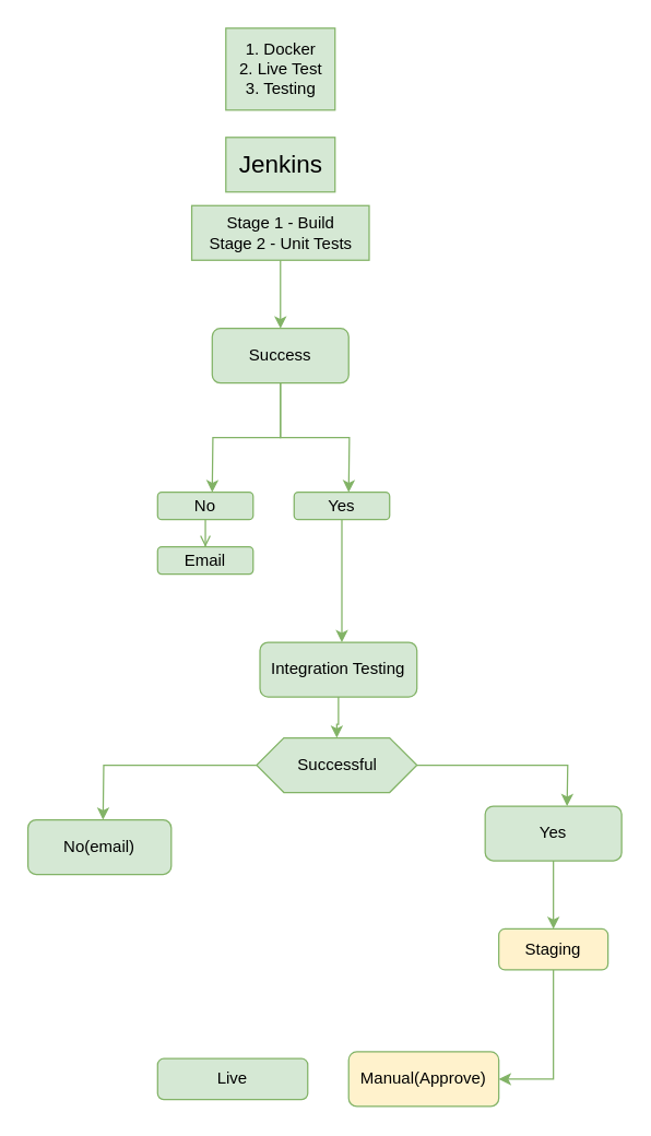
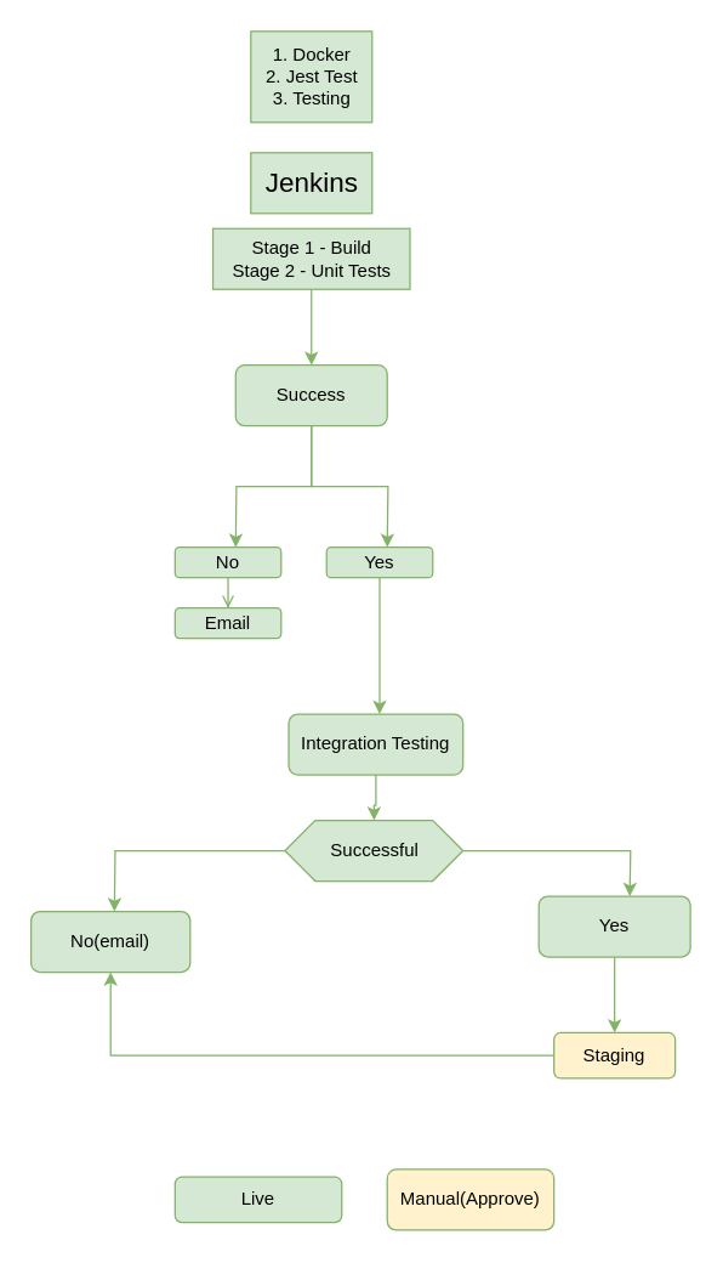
  <mxCell id="0" />
  <mxCell id="1" parent="0" />
- <mxCell id="2" value="1. Docker&lt;br style=&quot;border-color: var(--border-color);&quot;&gt;&lt;span style=&quot;&quot;&gt;2. Live Test&lt;/span&gt;&lt;br style=&quot;border-color: var(--border-color);&quot;&gt;&lt;span style=&quot;&quot;&gt;3. Testing&lt;/span&gt;" style="text;html=1;align=center;verticalAlign=middle;resizable=0;points=[];autosize=1;strokeColor=#82b366;fillColor=#d5e8d4;" parent="1" vertex="1"><mxGeometry x="165" y="20" width="80" height="60" as="geometry" /></mxCell>
+ <mxCell id="2" value="1. Docker&lt;br style=&quot;border-color: var(--border-color);&quot;&gt;&lt;span style=&quot;&quot;&gt;2. Jest Test&lt;/span&gt;&lt;br style=&quot;border-color: var(--border-color);&quot;&gt;&lt;span style=&quot;&quot;&gt;3. Testing&lt;/span&gt;" style="text;html=1;align=center;verticalAlign=middle;resizable=0;points=[];autosize=1;strokeColor=#82b366;fillColor=#d5e8d4;" parent="1" vertex="1"><mxGeometry x="165" y="20" width="80" height="60" as="geometry" /></mxCell>
  <mxCell id="3" value="&lt;font style=&quot;font-size: 18px;&quot;&gt;Jenkins&lt;/font&gt;" style="text;html=1;align=center;verticalAlign=middle;resizable=0;points=[];autosize=1;strokeColor=#82b366;fillColor=#d5e8d4;" parent="1" vertex="1"><mxGeometry x="165" y="100" width="80" height="40" as="geometry" /></mxCell>
  <mxCell id="4" style="edgeStyle=orthogonalEdgeStyle;rounded=0;orthogonalLoop=1;jettySize=auto;html=1;fillColor=#d5e8d4;strokeColor=#82b366;" parent="1" source="5" edge="1"><mxGeometry relative="1" as="geometry"><mxPoint x="205" y="240" as="targetPoint" /></mxGeometry></mxCell>
  <mxCell id="5" value="Stage 1 - Build&lt;br&gt;Stage 2 - Unit Tests" style="text;html=1;align=center;verticalAlign=middle;resizable=0;points=[];autosize=1;strokeColor=#82b366;fillColor=#d5e8d4;" parent="1" vertex="1"><mxGeometry x="140" y="150" width="130" height="40" as="geometry" /></mxCell>
  <mxCell id="6" style="edgeStyle=orthogonalEdgeStyle;rounded=0;orthogonalLoop=1;jettySize=auto;html=1;fillColor=#d5e8d4;strokeColor=#82b366;" parent="1" source="8" edge="1"><mxGeometry relative="1" as="geometry"><mxPoint x="155" y="360" as="targetPoint" /></mxGeometry></mxCell>
  <mxCell id="7" style="edgeStyle=orthogonalEdgeStyle;rounded=0;orthogonalLoop=1;jettySize=auto;html=1;fillColor=#d5e8d4;strokeColor=#82b366;" parent="1" source="8" edge="1"><mxGeometry relative="1" as="geometry"><mxPoint x="255" y="360" as="targetPoint" /></mxGeometry></mxCell>
  <mxCell id="8" value="Success" style="rounded=1;whiteSpace=wrap;html=1;fillColor=#d5e8d4;strokeColor=#82b366;" parent="1" vertex="1"><mxGeometry x="155" y="240" width="100" height="40" as="geometry" /></mxCell>
  <mxCell id="9" value="" style="edgeStyle=orthogonalEdgeStyle;rounded=0;orthogonalLoop=1;jettySize=auto;html=1;fillColor=#d5e8d4;strokeColor=#82b366;endArrow=open;" parent="1" source="10" target="13" edge="1"><mxGeometry relative="1" as="geometry" /></mxCell>
  <mxCell id="10" value="No" style="rounded=1;whiteSpace=wrap;html=1;fillColor=#d5e8d4;strokeColor=#82b366;" parent="1" vertex="1"><mxGeometry x="115" y="360" width="70" height="20" as="geometry" /></mxCell>
  <mxCell id="11" style="edgeStyle=orthogonalEdgeStyle;rounded=0;orthogonalLoop=1;jettySize=auto;html=1;fillColor=#d5e8d4;strokeColor=#82b366;" parent="1" source="12" edge="1"><mxGeometry relative="1" as="geometry"><mxPoint x="250" y="470" as="targetPoint" /></mxGeometry></mxCell>
  <mxCell id="12" value="Yes" style="rounded=1;whiteSpace=wrap;html=1;fillColor=#d5e8d4;strokeColor=#82b366;" parent="1" vertex="1"><mxGeometry x="215" y="360" width="70" height="20" as="geometry" /></mxCell>
  <mxCell id="13" value="Email" style="rounded=1;whiteSpace=wrap;html=1;fillColor=#d5e8d4;strokeColor=#82b366;" parent="1" vertex="1"><mxGeometry x="115" y="400" width="70" height="20" as="geometry" /></mxCell>
  <mxCell id="14" value="" style="edgeStyle=orthogonalEdgeStyle;rounded=0;orthogonalLoop=1;jettySize=auto;html=1;fillColor=#d5e8d4;strokeColor=#82b366;" parent="1" source="15" target="18" edge="1"><mxGeometry relative="1" as="geometry" /></mxCell>
  <mxCell id="15" value="Integration Testing" style="rounded=1;whiteSpace=wrap;html=1;fillColor=#d5e8d4;strokeColor=#82b366;" parent="1" vertex="1"><mxGeometry x="190" y="470" width="115" height="40" as="geometry" /></mxCell>
  <mxCell id="16" style="edgeStyle=orthogonalEdgeStyle;rounded=0;orthogonalLoop=1;jettySize=auto;html=1;fillColor=#d5e8d4;strokeColor=#82b366;" parent="1" source="18" edge="1"><mxGeometry relative="1" as="geometry"><mxPoint x="75" y="600" as="targetPoint" /></mxGeometry></mxCell>
  <mxCell id="17" style="edgeStyle=orthogonalEdgeStyle;rounded=0;orthogonalLoop=1;jettySize=auto;html=1;fillColor=#d5e8d4;strokeColor=#82b366;" parent="1" source="18" edge="1"><mxGeometry relative="1" as="geometry"><mxPoint x="415" y="590" as="targetPoint" /></mxGeometry></mxCell>
  <mxCell id="18" value="Successful" style="shape=hexagon;perimeter=hexagonPerimeter2;whiteSpace=wrap;html=1;fixedSize=1;fillColor=#d5e8d4;strokeColor=#82b366;" parent="1" vertex="1"><mxGeometry x="187.5" y="540" width="117.5" height="40" as="geometry" /></mxCell>
  <mxCell id="19" value="No(email)" style="rounded=1;whiteSpace=wrap;html=1;fillColor=#d5e8d4;strokeColor=#82b366;" parent="1" vertex="1"><mxGeometry x="20" y="600" width="105" height="40" as="geometry" /></mxCell>
  <mxCell id="20" style="edgeStyle=orthogonalEdgeStyle;rounded=0;orthogonalLoop=1;jettySize=auto;html=1;fillColor=#d5e8d4;strokeColor=#82b366;" parent="1" source="21" target="23" edge="1"><mxGeometry relative="1" as="geometry" /></mxCell>
  <mxCell id="21" value="Yes" style="rounded=1;whiteSpace=wrap;html=1;fillColor=#d5e8d4;strokeColor=#82b366;" parent="1" vertex="1"><mxGeometry x="355" y="590" width="100" height="40" as="geometry" /></mxCell>
- <mxCell id="22" style="edgeStyle=orthogonalEdgeStyle;rounded=0;orthogonalLoop=1;jettySize=auto;html=1;entryX=1;entryY=0.5;entryDx=0;entryDy=0;fillColor=#d5e8d4;strokeColor=#82b366;" parent="1" source="23" target="24" edge="1"><mxGeometry relative="1" as="geometry" /></mxCell>
+ <mxCell id="22" style="edgeStyle=orthogonalEdgeStyle;rounded=0;orthogonalLoop=1;jettySize=auto;html=1;fillColor=#d5e8d4;strokeColor=#82b366;" parent="1" source="23" target="19" edge="1"><mxGeometry relative="1" as="geometry" /></mxCell>
  <mxCell id="23" value="Staging" style="rounded=1;whiteSpace=wrap;html=1;fillColor=#fff2cc;strokeColor=#82b366;" parent="1" vertex="1"><mxGeometry x="365" y="680" width="80" height="30" as="geometry" /></mxCell>
  <mxCell id="24" value="Manual(Approve)" style="rounded=1;whiteSpace=wrap;html=1;fillColor=#fff2cc;strokeColor=#82b366;" parent="1" vertex="1"><mxGeometry x="255" y="770" width="110" height="40" as="geometry" /></mxCell>
  <mxCell id="25" value="Live" style="rounded=1;whiteSpace=wrap;html=1;fillColor=#d5e8d4;strokeColor=#82b366;" parent="1" vertex="1"><mxGeometry x="115" y="775" width="110" height="30" as="geometry" /></mxCell>
